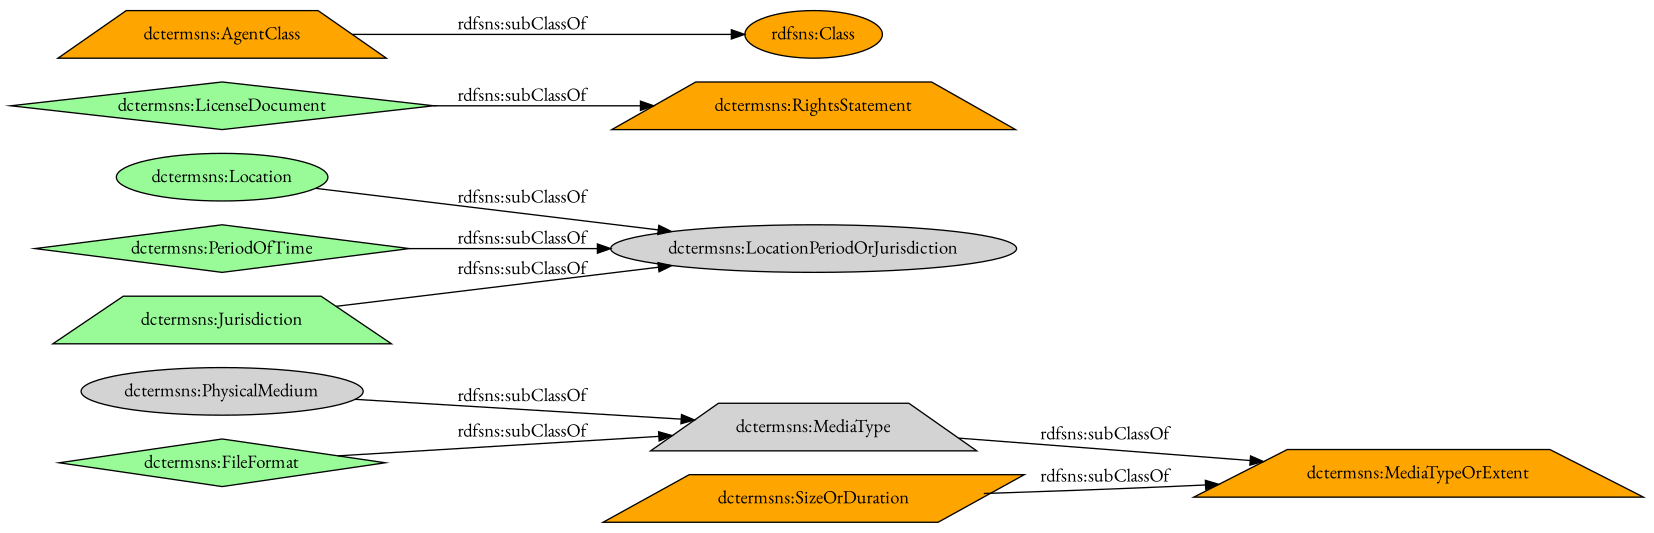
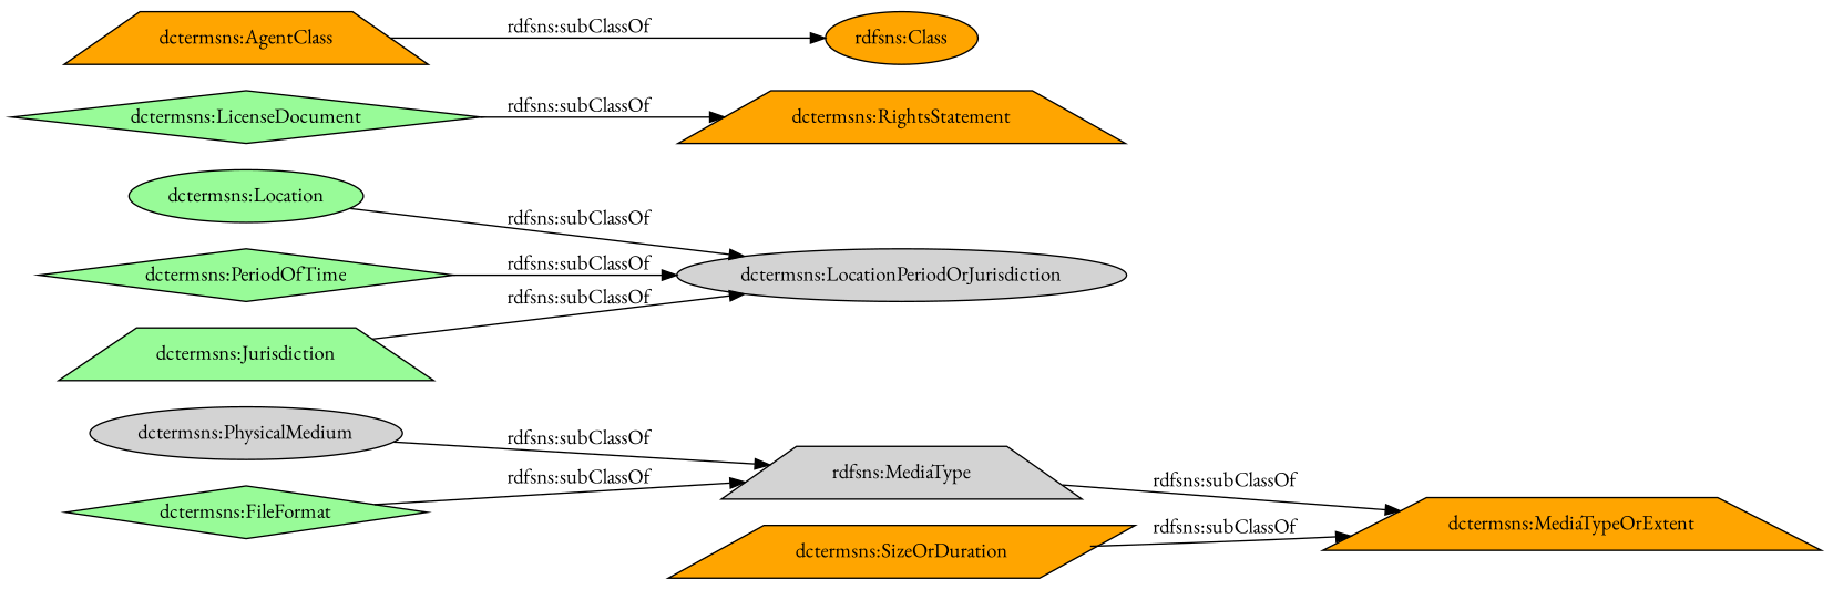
  digraph {
    fontname="EB Garamond"
    rankdir=LR
    node [color=black fillcolor=orange fontname="EB Garamond" shape=trapezium style=filled]
    edge [fontname="EB Garamond"]
    "dctermsns:PhysicalMedium" [fillcolor=lightgrey shape=ellipse]
-   "dctermsns:MediaType" [fillcolor=lightgrey]
+   "dctermsns:MediaType" [fillcolor=lightgrey label="rdfsns:MediaType"]
    "dctermsns:MediaTypeOrExtent"
    "dctermsns:Location" [fillcolor=palegreen shape=ellipse]
    "dctermsns:LocationPeriodOrJurisdiction" [fillcolor=lightgrey shape=ellipse]
    "dctermsns:PeriodOfTime" [fillcolor=palegreen shape=diamond]
    "dctermsns:FileFormat" [fillcolor=palegreen shape=diamond]
    "dctermsns:LicenseDocument" [fillcolor=palegreen shape=diamond]
    "dctermsns:RightsStatement"
    "dctermsns:AgentClass"
    "rdfsns:Class" [shape=ellipse]
    "dctermsns:Jurisdiction" [fillcolor=palegreen]
    "dctermsns:SizeOrDuration" [shape=parallelogram]
    "dctermsns:PhysicalMedium" -> "dctermsns:MediaType" [label="rdfsns:subClassOf"]
    "dctermsns:MediaType" -> "dctermsns:MediaTypeOrExtent" [label="rdfsns:subClassOf"]
    "dctermsns:Location" -> "dctermsns:LocationPeriodOrJurisdiction" [label="rdfsns:subClassOf"]
    "dctermsns:PeriodOfTime" -> "dctermsns:LocationPeriodOrJurisdiction" [label="rdfsns:subClassOf"]
    "dctermsns:FileFormat" -> "dctermsns:MediaType" [label="rdfsns:subClassOf"]
    "dctermsns:LicenseDocument" -> "dctermsns:RightsStatement" [label="rdfsns:subClassOf"]
    "dctermsns:AgentClass" -> "rdfsns:Class" [label="rdfsns:subClassOf"]
    "dctermsns:Jurisdiction" -> "dctermsns:LocationPeriodOrJurisdiction" [label="rdfsns:subClassOf"]
    "dctermsns:SizeOrDuration" -> "dctermsns:MediaTypeOrExtent" [label="rdfsns:subClassOf"]
  }
